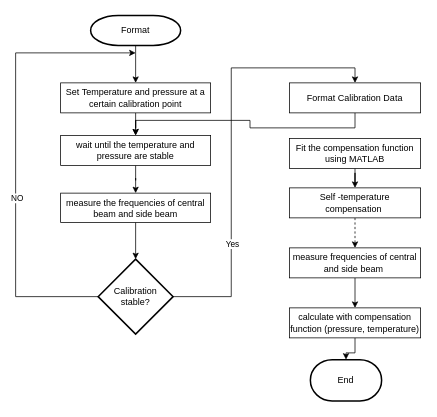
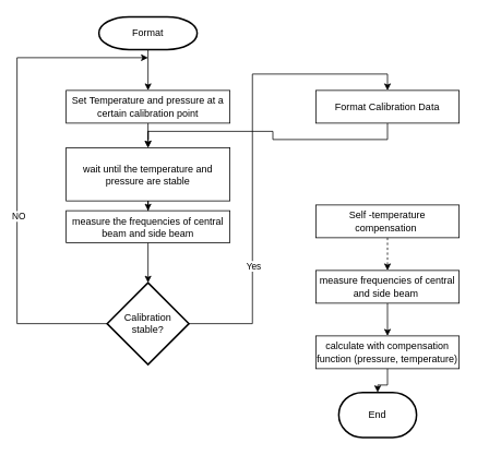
  <mxCell id="0" />
  <mxCell id="1" parent="0" />
  <mxCell id="2" source="3" parent="1" style="edgeStyle=orthogonalEdgeStyle;rounded=0;orthogonalLoop=1;jettySize=auto;html=1;" target="7" edge="1"><mxGeometry as="geometry" relative="1" /></mxCell>
  <mxCell id="3" value="Set Temperature and pressure at a certain calibration point" parent="1" style="rounded=0;whiteSpace=wrap;html=1;" vertex="1"><mxGeometry as="geometry" x="80" y="110" width="200" height="40" /></mxCell>
  <mxCell id="4" source="5" parent="1" style="edgeStyle=orthogonalEdgeStyle;rounded=0;orthogonalLoop=1;jettySize=auto;html=1;exitX=0.5;exitY=1;exitDx=0;exitDy=0;exitPerimeter=0;entryX=0.5;entryY=0;entryDx=0;entryDy=0;" target="3" edge="1"><mxGeometry as="geometry" relative="1" /></mxCell>
  <mxCell id="5" value="Format" parent="1" style="strokeWidth=2;html=1;shape=mxgraph.flowchart.terminator;whiteSpace=wrap;" vertex="1"><mxGeometry as="geometry" x="120" y="20" width="120" height="40" /></mxCell>
  <mxCell id="6" source="7" parent="1" style="edgeStyle=orthogonalEdgeStyle;rounded=0;orthogonalLoop=1;jettySize=auto;html=1;entryX=0.5;entryY=0;entryDx=0;entryDy=0;" target="11" edge="1"><mxGeometry as="geometry" relative="1" /></mxCell>
- <mxCell id="7" value="wait until the temperature and pressure are stable" parent="1" style="rounded=0;whiteSpace=wrap;html=1;" vertex="1"><mxGeometry as="geometry" x="80" y="180" width="200" height="40" /></mxCell>
+ <mxCell id="7" value="wait until the temperature and pressure are stable" parent="1" style="rounded=0;whiteSpace=wrap;html=1;" vertex="1"><mxGeometry x="80" y="180" as="geometry" width="200" height="65" /></mxCell>
  <mxCell id="8" source="9" parent="1" style="edgeStyle=orthogonalEdgeStyle;rounded=0;orthogonalLoop=1;jettySize=auto;html=1;exitX=0.5;exitY=1;exitDx=0;exitDy=0;" target="7" edge="1"><mxGeometry as="geometry" relative="1" /></mxCell>
  <mxCell id="9" value="Format Calibration Data" parent="1" style="rounded=0;whiteSpace=wrap;html=1;" vertex="1"><mxGeometry as="geometry" x="385" y="110" width="175" height="40" /></mxCell>
  <mxCell id="10" source="11" parent="1" style="edgeStyle=orthogonalEdgeStyle;rounded=0;orthogonalLoop=1;jettySize=auto;html=1;entryX=0.5;entryY=0;entryDx=0;entryDy=0;entryPerimeter=0;" target="16" edge="1"><mxGeometry as="geometry" relative="1" /></mxCell>
  <mxCell id="11" value="measure the frequencies of central beam and side beam" parent="1" style="rounded=0;whiteSpace=wrap;html=1;" vertex="1"><mxGeometry as="geometry" x="80" y="257" width="200" height="39" /></mxCell>
  <mxCell id="12" source="16" parent="1" style="edgeStyle=orthogonalEdgeStyle;rounded=0;orthogonalLoop=1;jettySize=auto;html=1;" edge="1"><mxGeometry as="geometry" relative="1"><mxPoint as="targetPoint" x="180" y="70" /><Array as="points"><mxPoint x="20" y="395" /><mxPoint x="20" y="70" /></Array></mxGeometry></mxCell>
  <mxCell id="13" value="NO" parent="12" style="edgeLabel;html=1;align=center;verticalAlign=middle;resizable=0;points=[];" vertex="1" connectable="0"><mxGeometry as="geometry" x="-0.187" y="-1" relative="1"><mxPoint as="offset" /></mxGeometry></mxCell>
  <mxCell id="14" source="16" parent="1" style="edgeStyle=orthogonalEdgeStyle;rounded=0;orthogonalLoop=1;jettySize=auto;html=1;entryX=0.5;entryY=0;entryDx=0;entryDy=0;" target="9" edge="1"><mxGeometry as="geometry" relative="1" /></mxCell>
  <mxCell id="15" value="Yes" parent="14" style="edgeLabel;html=1;align=center;verticalAlign=middle;resizable=0;points=[];" vertex="1" connectable="0"><mxGeometry as="geometry" x="-0.478" y="-1" relative="1"><mxPoint as="offset" /></mxGeometry></mxCell>
  <mxCell id="16" value="Calibration stable?" parent="1" style="strokeWidth=2;html=1;shape=mxgraph.flowchart.decision;whiteSpace=wrap;" vertex="1"><mxGeometry as="geometry" x="130" y="345" width="100" height="100" /></mxCell>
- <mxCell id="17" source="18" parent="1" style="edgeStyle=orthogonalEdgeStyle;rounded=0;orthogonalLoop=1;jettySize=auto;html=1;" target="20" edge="1"><mxGeometry as="geometry" relative="1" /></mxCell>
- <mxCell id="18" value="Fit the compensation function using MATLAB" parent="1" style="rounded=0;whiteSpace=wrap;html=1;" vertex="1"><mxGeometry as="geometry" x="385" y="184" width="175" height="40" /></mxCell>
  <mxCell id="19" source="20" parent="1" style="edgeStyle=orthogonalEdgeStyle;rounded=0;orthogonalLoop=1;jettySize=auto;html=1;entryX=0.5;entryY=0;entryDx=0;entryDy=0;dashed=1;" target="22" edge="1"><mxGeometry as="geometry" relative="1" /></mxCell>
  <mxCell id="20" value="Self -temperature compensation&amp;nbsp;" parent="1" style="rounded=0;whiteSpace=wrap;html=1;" vertex="1"><mxGeometry as="geometry" x="385" y="250" width="175" height="40" /></mxCell>
  <mxCell id="21" source="22" parent="1" style="edgeStyle=orthogonalEdgeStyle;rounded=0;orthogonalLoop=1;jettySize=auto;html=1;entryX=0.5;entryY=0;entryDx=0;entryDy=0;" target="24" edge="1"><mxGeometry as="geometry" relative="1" /></mxCell>
  <mxCell id="22" value="measure frequencies of central and side beam&amp;nbsp;" parent="1" style="rounded=0;whiteSpace=wrap;html=1;" vertex="1"><mxGeometry as="geometry" x="385" y="330" width="175" height="40" /></mxCell>
  <mxCell id="23" source="24" value="" parent="1" style="edgeStyle=orthogonalEdgeStyle;rounded=0;orthogonalLoop=1;jettySize=auto;html=1;" target="25" edge="1"><mxGeometry as="geometry" relative="1" /></mxCell>
  <mxCell id="24" value="calculate with compensation function (pressure, temperature)" parent="1" style="rounded=0;whiteSpace=wrap;html=1;" vertex="1"><mxGeometry as="geometry" x="385" y="410" width="175" height="40" /></mxCell>
  <mxCell id="25" value="End" parent="1" style="strokeWidth=2;html=1;shape=mxgraph.flowchart.terminator;whiteSpace=wrap;" vertex="1"><mxGeometry x="413" y="479" as="geometry" width="95" height="55" /></mxCell>
